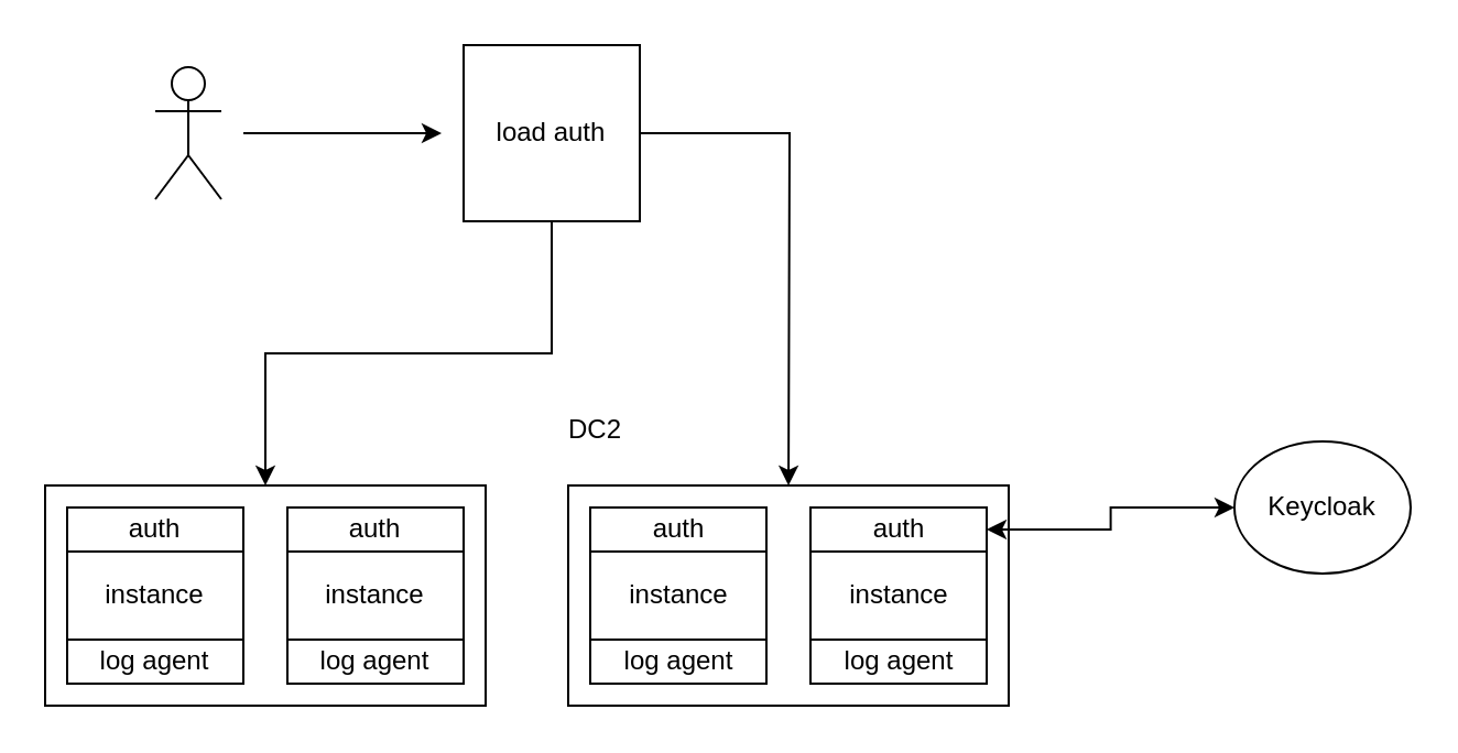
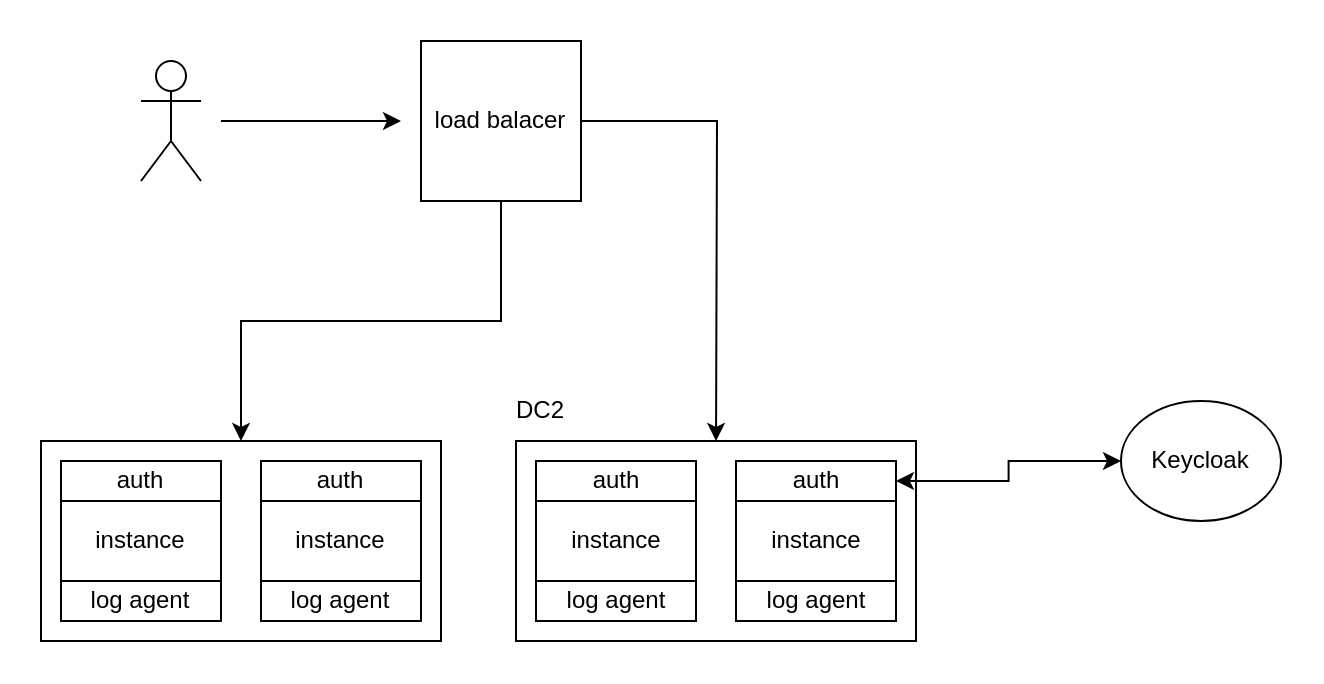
  <mxCell id="0" />
  <mxCell id="1" parent="0" />
  <mxCell id="2" value="" style="shape=umlActor;verticalLabelPosition=bottom;verticalAlign=top;html=1;outlineConnect=0;" vertex="1" parent="1"><mxGeometry x="70" y="30" width="30" height="60" as="geometry" /></mxCell>
  <mxCell id="3" value="" style="endArrow=classic;html=1;rounded=0;" edge="1" parent="1"><mxGeometry width="50" height="50" relative="1" as="geometry"><mxPoint x="110" y="60" as="sourcePoint" /><mxPoint x="200" y="60" as="targetPoint" /></mxGeometry></mxCell>
  <mxCell id="4" value="Keycloak" style="ellipse;whiteSpace=wrap;html=1;" vertex="1" parent="1"><mxGeometry x="560" y="200" width="80" height="60" as="geometry" /></mxCell>
  <mxCell id="5" style="edgeStyle=orthogonalEdgeStyle;rounded=0;orthogonalLoop=1;jettySize=auto;html=1;entryX=0.5;entryY=0;entryDx=0;entryDy=0;" edge="1" parent="1" source="7" target="9"><mxGeometry relative="1" as="geometry" /></mxCell>
  <mxCell id="6" style="edgeStyle=orthogonalEdgeStyle;rounded=0;orthogonalLoop=1;jettySize=auto;html=1;" edge="1" parent="1" source="7"><mxGeometry relative="1" as="geometry"><mxPoint x="357.519" y="220" as="targetPoint" /></mxGeometry></mxCell>
- <mxCell id="7" value="load auth" style="whiteSpace=wrap;html=1;aspect=fixed;" vertex="1" parent="1"><mxGeometry x="210" y="20" width="80" height="80" as="geometry" /></mxCell>
+ <mxCell id="7" value="load balacer" style="whiteSpace=wrap;html=1;aspect=fixed;" vertex="1" parent="1"><mxGeometry x="210" y="20" width="80" height="80" as="geometry" /></mxCell>
  <mxCell id="8" style="edgeStyle=orthogonalEdgeStyle;rounded=0;orthogonalLoop=1;jettySize=auto;html=1;exitX=0.5;exitY=1;exitDx=0;exitDy=0;" edge="1" parent="1" source="7" target="7"><mxGeometry relative="1" as="geometry" /></mxCell>
  <mxCell id="9" value="" style="rounded=0;whiteSpace=wrap;html=1;" vertex="1" parent="1"><mxGeometry x="20" y="220" width="200" height="100" as="geometry" /></mxCell>
- <mxCell id="10" value="DC2" style="text;html=1;align=center;verticalAlign=middle;whiteSpace=wrap;rounded=0;" vertex="1" parent="1"><mxGeometry x="240" y="180" width="60" height="30" as="geometry" /></mxCell>
+ <mxCell id="10" value="DC2" style="text;html=1;align=center;verticalAlign=middle;whiteSpace=wrap;rounded=0;" vertex="1" parent="1"><mxGeometry x="240" y="190" width="60" height="30" as="geometry" /></mxCell>
  <mxCell id="11" value="" style="group" vertex="1" connectable="0" parent="1"><mxGeometry x="30" y="230" width="80" height="80" as="geometry" /></mxCell>
  <mxCell id="12" value="instance" style="whiteSpace=wrap;html=1;aspect=fixed;" vertex="1" parent="11"><mxGeometry width="80" height="80" as="geometry" /></mxCell>
  <mxCell id="13" value="log agent" style="rounded=0;whiteSpace=wrap;html=1;" vertex="1" parent="11"><mxGeometry y="60" width="80" height="20" as="geometry" /></mxCell>
  <mxCell id="14" value="auth" style="rounded=0;whiteSpace=wrap;html=1;" vertex="1" parent="11"><mxGeometry width="80" height="20" as="geometry" /></mxCell>
  <mxCell id="15" value="" style="group" vertex="1" connectable="0" parent="1"><mxGeometry x="130" y="230" width="80" height="80" as="geometry" /></mxCell>
  <mxCell id="16" value="instance" style="whiteSpace=wrap;html=1;aspect=fixed;" vertex="1" parent="15"><mxGeometry width="80" height="80" as="geometry" /></mxCell>
  <mxCell id="17" value="log agent" style="rounded=0;whiteSpace=wrap;html=1;" vertex="1" parent="15"><mxGeometry y="60" width="80" height="20" as="geometry" /></mxCell>
  <mxCell id="18" value="auth" style="rounded=0;whiteSpace=wrap;html=1;" vertex="1" parent="15"><mxGeometry width="80" height="20" as="geometry" /></mxCell>
  <mxCell id="19" value="" style="rounded=0;whiteSpace=wrap;html=1;" vertex="1" parent="1"><mxGeometry x="257.5" y="220" width="200" height="100" as="geometry" /></mxCell>
  <mxCell id="20" value="" style="group" vertex="1" connectable="0" parent="1"><mxGeometry x="267.5" y="230" width="80" height="80" as="geometry" /></mxCell>
  <mxCell id="21" value="instance" style="whiteSpace=wrap;html=1;aspect=fixed;" vertex="1" parent="20"><mxGeometry width="80" height="80" as="geometry" /></mxCell>
  <mxCell id="22" value="log agent" style="rounded=0;whiteSpace=wrap;html=1;" vertex="1" parent="20"><mxGeometry y="60" width="80" height="20" as="geometry" /></mxCell>
  <mxCell id="23" value="auth" style="rounded=0;whiteSpace=wrap;html=1;" vertex="1" parent="20"><mxGeometry width="80" height="20" as="geometry" /></mxCell>
  <mxCell id="24" value="" style="group" vertex="1" connectable="0" parent="1"><mxGeometry x="367.5" y="230" width="80" height="80" as="geometry" /></mxCell>
  <mxCell id="25" value="instance" style="whiteSpace=wrap;html=1;aspect=fixed;" vertex="1" parent="24"><mxGeometry width="80" height="80" as="geometry" /></mxCell>
  <mxCell id="26" value="log agent" style="rounded=0;whiteSpace=wrap;html=1;" vertex="1" parent="24"><mxGeometry y="60" width="80" height="20" as="geometry" /></mxCell>
  <mxCell id="27" value="auth" style="rounded=0;whiteSpace=wrap;html=1;" vertex="1" parent="24"><mxGeometry width="80" height="20" as="geometry" /></mxCell>
  <mxCell id="28" style="edgeStyle=orthogonalEdgeStyle;rounded=0;orthogonalLoop=1;jettySize=auto;html=1;exitX=1;exitY=0.5;exitDx=0;exitDy=0;startArrow=classic;startFill=1;" edge="1" parent="1" source="27" target="4"><mxGeometry relative="1" as="geometry" /></mxCell>
